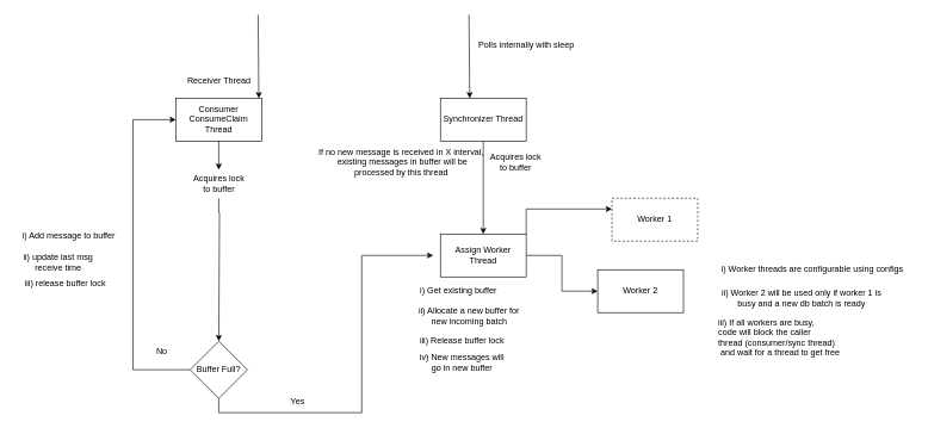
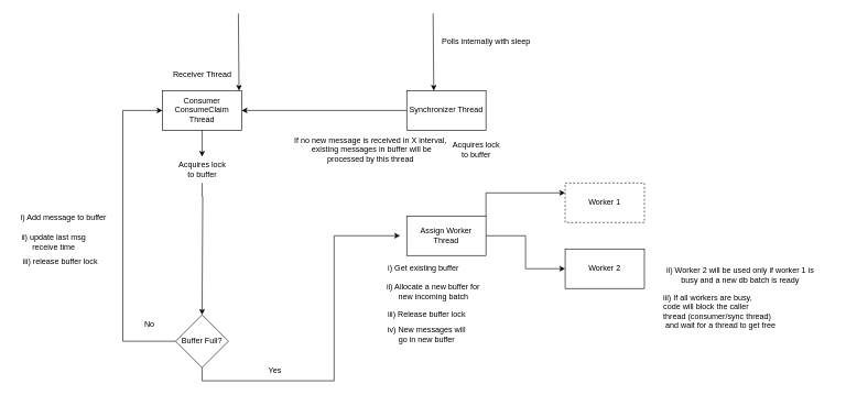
  <mxCell id="0" />
  <mxCell id="1" parent="0" />
  <mxCell id="2" style="edgeStyle=orthogonalEdgeStyle;rounded=0;orthogonalLoop=1;jettySize=auto;html=1;entryX=0.5;entryY=0;entryDx=0;entryDy=0;" edge="1" parent="1" source="12" target="10"><mxGeometry relative="1" as="geometry"><mxPoint x="305" y="317" as="targetPoint" /><Array as="points"><mxPoint x="305" y="297" /><mxPoint x="306" y="297" /></Array></mxGeometry></mxCell>
  <mxCell id="3" value="Consumer ConsumeClaim&lt;br&gt;Thread" style="rounded=0;whiteSpace=wrap;html=1;" vertex="1" parent="1"><mxGeometry x="245" y="137" width="120" height="60" as="geometry" /></mxCell>
  <mxCell id="4" value="Receiver Thread" style="text;html=1;align=center;verticalAlign=middle;resizable=0;points=[];autosize=1;strokeColor=none;fillColor=none;" vertex="1" parent="1"><mxGeometry x="250" y="97" width="110" height="30" as="geometry" /></mxCell>
- <mxCell id="5" style="edgeStyle=orthogonalEdgeStyle;rounded=0;orthogonalLoop=1;jettySize=auto;html=1;entryX=0.5;entryY=0;entryDx=0;entryDy=0;" edge="1" parent="1" source="6" target="16"><mxGeometry relative="1" as="geometry" /></mxCell>
+ <mxCell id="5" style="edgeStyle=orthogonalEdgeStyle;rounded=0;orthogonalLoop=1;jettySize=auto;html=1;" edge="1" parent="1" source="6" target="3"><mxGeometry relative="1" as="geometry" /></mxCell>
  <mxCell id="6" value="Synchronizer Thread" style="rounded=0;whiteSpace=wrap;html=1;" vertex="1" parent="1"><mxGeometry x="615" y="137" width="120" height="60" as="geometry" /></mxCell>
  <mxCell id="7" value="If no new message is received in X interval,&lt;br&gt;&amp;nbsp;existing messages in buffer will be &lt;br&gt;processed by this thread" style="text;html=1;align=center;verticalAlign=middle;resizable=0;points=[];autosize=1;strokeColor=none;fillColor=none;" vertex="1" parent="1"><mxGeometry x="435" y="197" width="250" height="60" as="geometry" /></mxCell>
  <mxCell id="8" style="edgeStyle=orthogonalEdgeStyle;rounded=0;orthogonalLoop=1;jettySize=auto;html=1;entryX=0;entryY=0.5;entryDx=0;entryDy=0;" edge="1" parent="1" source="10" target="3"><mxGeometry relative="1" as="geometry"><mxPoint x="185" y="167" as="targetPoint" /><Array as="points"><mxPoint x="185" y="517" /><mxPoint x="185" y="167" /></Array></mxGeometry></mxCell>
  <mxCell id="9" style="edgeStyle=orthogonalEdgeStyle;rounded=0;orthogonalLoop=1;jettySize=auto;html=1;" edge="1" parent="1" source="10"><mxGeometry relative="1" as="geometry"><mxPoint x="605" y="357" as="targetPoint" /><Array as="points"><mxPoint x="305" y="577" /><mxPoint x="505" y="577" /><mxPoint x="505" y="357" /></Array></mxGeometry></mxCell>
  <mxCell id="10" value="Buffer Full?" style="rhombus;whiteSpace=wrap;html=1;" vertex="1" parent="1"><mxGeometry x="265" y="477" width="80" height="80" as="geometry" /></mxCell>
  <mxCell id="11" value="" style="edgeStyle=orthogonalEdgeStyle;rounded=0;orthogonalLoop=1;jettySize=auto;html=1;entryX=0.5;entryY=0;entryDx=0;entryDy=0;" edge="1" parent="1" source="3" target="12"><mxGeometry relative="1" as="geometry"><mxPoint x="305" y="197" as="sourcePoint" /><mxPoint x="305" y="317" as="targetPoint" /></mxGeometry></mxCell>
  <mxCell id="12" value="Acquires lock&lt;br&gt;to buffer" style="text;html=1;align=center;verticalAlign=middle;resizable=0;points=[];autosize=1;strokeColor=none;fillColor=none;" vertex="1" parent="1"><mxGeometry x="260" y="237" width="90" height="40" as="geometry" /></mxCell>
  <mxCell id="13" value="No" style="text;html=1;align=center;verticalAlign=middle;resizable=0;points=[];autosize=1;strokeColor=none;fillColor=none;" vertex="1" parent="1"><mxGeometry x="205" y="477" width="40" height="30" as="geometry" /></mxCell>
  <mxCell id="14" style="edgeStyle=orthogonalEdgeStyle;rounded=0;orthogonalLoop=1;jettySize=auto;html=1;exitX=1;exitY=0;exitDx=0;exitDy=0;entryX=0;entryY=0.25;entryDx=0;entryDy=0;" edge="1" parent="1" source="16" target="23"><mxGeometry relative="1" as="geometry" /></mxCell>
  <mxCell id="15" style="edgeStyle=orthogonalEdgeStyle;rounded=0;orthogonalLoop=1;jettySize=auto;html=1;exitX=1;exitY=0.5;exitDx=0;exitDy=0;entryX=0;entryY=0.5;entryDx=0;entryDy=0;" edge="1" parent="1" source="16" target="24"><mxGeometry relative="1" as="geometry" /></mxCell>
  <mxCell id="16" value="Assign Worker Thread" style="whiteSpace=wrap;html=1;" vertex="1" parent="1"><mxGeometry x="615" y="327" width="120" height="60" as="geometry" /></mxCell>
  <mxCell id="17" value="Yes" style="text;html=1;align=center;verticalAlign=middle;resizable=0;points=[];autosize=1;strokeColor=none;fillColor=none;" vertex="1" parent="1"><mxGeometry x="395" y="547" width="40" height="30" as="geometry" /></mxCell>
  <mxCell id="18" value="" style="endArrow=classic;html=1;rounded=0;entryX=0.425;entryY=-0.05;entryDx=0;entryDy=0;entryPerimeter=0;" edge="1" parent="1"><mxGeometry width="50" height="50" relative="1" as="geometry"><mxPoint x="360" y="20" as="sourcePoint" /><mxPoint x="361" y="137" as="targetPoint" /></mxGeometry></mxCell>
  <mxCell id="19" value="" style="endArrow=classic;html=1;rounded=0;entryX=0.425;entryY=-0.05;entryDx=0;entryDy=0;entryPerimeter=0;" edge="1" parent="1"><mxGeometry width="50" height="50" relative="1" as="geometry"><mxPoint x="655" y="20" as="sourcePoint" /><mxPoint x="656" y="137" as="targetPoint" /></mxGeometry></mxCell>
  <mxCell id="20" value="Acquires lock &lt;br&gt;to buffer" style="text;html=1;align=center;verticalAlign=middle;resizable=0;points=[];autosize=1;strokeColor=none;fillColor=none;" vertex="1" parent="1"><mxGeometry x="675" y="207" width="90" height="40" as="geometry" /></mxCell>
  <mxCell id="21" value="iii) release buffer lock" style="text;html=1;align=center;verticalAlign=middle;resizable=0;points=[];autosize=1;strokeColor=none;fillColor=none;" vertex="1" parent="1"><mxGeometry x="20" y="382" width="140" height="30" as="geometry" /></mxCell>
  <mxCell id="22" value="Polls internally with sleep" style="text;html=1;align=center;verticalAlign=middle;resizable=0;points=[];autosize=1;strokeColor=none;fillColor=none;" vertex="1" parent="1"><mxGeometry x="655" y="47" width="160" height="30" as="geometry" /></mxCell>
  <mxCell id="23" value="Worker 1" style="whiteSpace=wrap;html=1;dashed=1;" vertex="1" parent="1"><mxGeometry x="855" y="277" width="120" height="60" as="geometry" /></mxCell>
- <mxCell id="24" value="Worker 2" style="whiteSpace=wrap;html=1;" vertex="1" parent="1"><mxGeometry x="835" y="377" width="120" height="60" as="geometry" /></mxCell>
- <mxCell id="25" value="i) Worker threads are configurable using configs" style="text;html=1;align=center;verticalAlign=middle;resizable=0;points=[];autosize=1;strokeColor=none;fillColor=none;" vertex="1" parent="1"><mxGeometry x="995" y="362" width="280" height="30" as="geometry" /></mxCell>
+ <mxCell id="24" value="Worker 2" style="whiteSpace=wrap;html=1;" vertex="1" parent="1"><mxGeometry x="855" y="377" width="120" height="60" as="geometry" /></mxCell>
  <mxCell id="26" value="ii) Worker 2 will be used only if worker 1 is &lt;br&gt;busy and a new db batch is ready" style="text;html=1;align=center;verticalAlign=middle;resizable=0;points=[];autosize=1;strokeColor=none;fillColor=none;" vertex="1" parent="1"><mxGeometry x="995" y="397" width="250" height="40" as="geometry" /></mxCell>
  <mxCell id="27" value="i) Get existing buffer" style="text;html=1;align=center;verticalAlign=middle;resizable=0;points=[];autosize=1;strokeColor=none;fillColor=none;" vertex="1" parent="1"><mxGeometry x="575" y="392" width="130" height="30" as="geometry" /></mxCell>
  <mxCell id="28" value="ii) Allocate a new buffer for &lt;br&gt;new incoming batch" style="text;html=1;align=center;verticalAlign=middle;resizable=0;points=[];autosize=1;strokeColor=none;fillColor=none;" vertex="1" parent="1"><mxGeometry x="575" y="422" width="160" height="40" as="geometry" /></mxCell>
  <mxCell id="29" value="iii) Release buffer lock" style="text;html=1;align=center;verticalAlign=middle;resizable=0;points=[];autosize=1;strokeColor=none;fillColor=none;" vertex="1" parent="1"><mxGeometry x="575" y="462" width="140" height="30" as="geometry" /></mxCell>
  <mxCell id="30" value="iv) New messages will &lt;br&gt;go in new buffer" style="text;html=1;align=center;verticalAlign=middle;resizable=0;points=[];autosize=1;strokeColor=none;fillColor=none;" vertex="1" parent="1"><mxGeometry x="575" y="487" width="140" height="40" as="geometry" /></mxCell>
  <mxCell id="31" value="iii) If all workers are busy, &lt;br&gt;code will block the caller &lt;br&gt;thread (consumer/sync thread)&lt;br&gt;&amp;nbsp;and wait for a thread to get free&amp;nbsp;" style="text;html=1;align=left;verticalAlign=middle;resizable=0;points=[];autosize=1;strokeColor=none;fillColor=none;" vertex="1" parent="1"><mxGeometry x="1002" y="437" width="200" height="70" as="geometry" /></mxCell>
  <mxCell id="32" value="i) Add message to buffer" style="text;html=1;align=center;verticalAlign=middle;resizable=0;points=[];autosize=1;strokeColor=none;fillColor=none;" vertex="1" parent="1"><mxGeometry x="20" y="315" width="150" height="30" as="geometry" /></mxCell>
  <mxCell id="33" value="ii) update last msg&lt;br&gt;receive time" style="text;html=1;align=center;verticalAlign=middle;resizable=0;points=[];autosize=1;strokeColor=none;fillColor=none;" vertex="1" parent="1"><mxGeometry x="20" y="347" width="120" height="40" as="geometry" /></mxCell>
